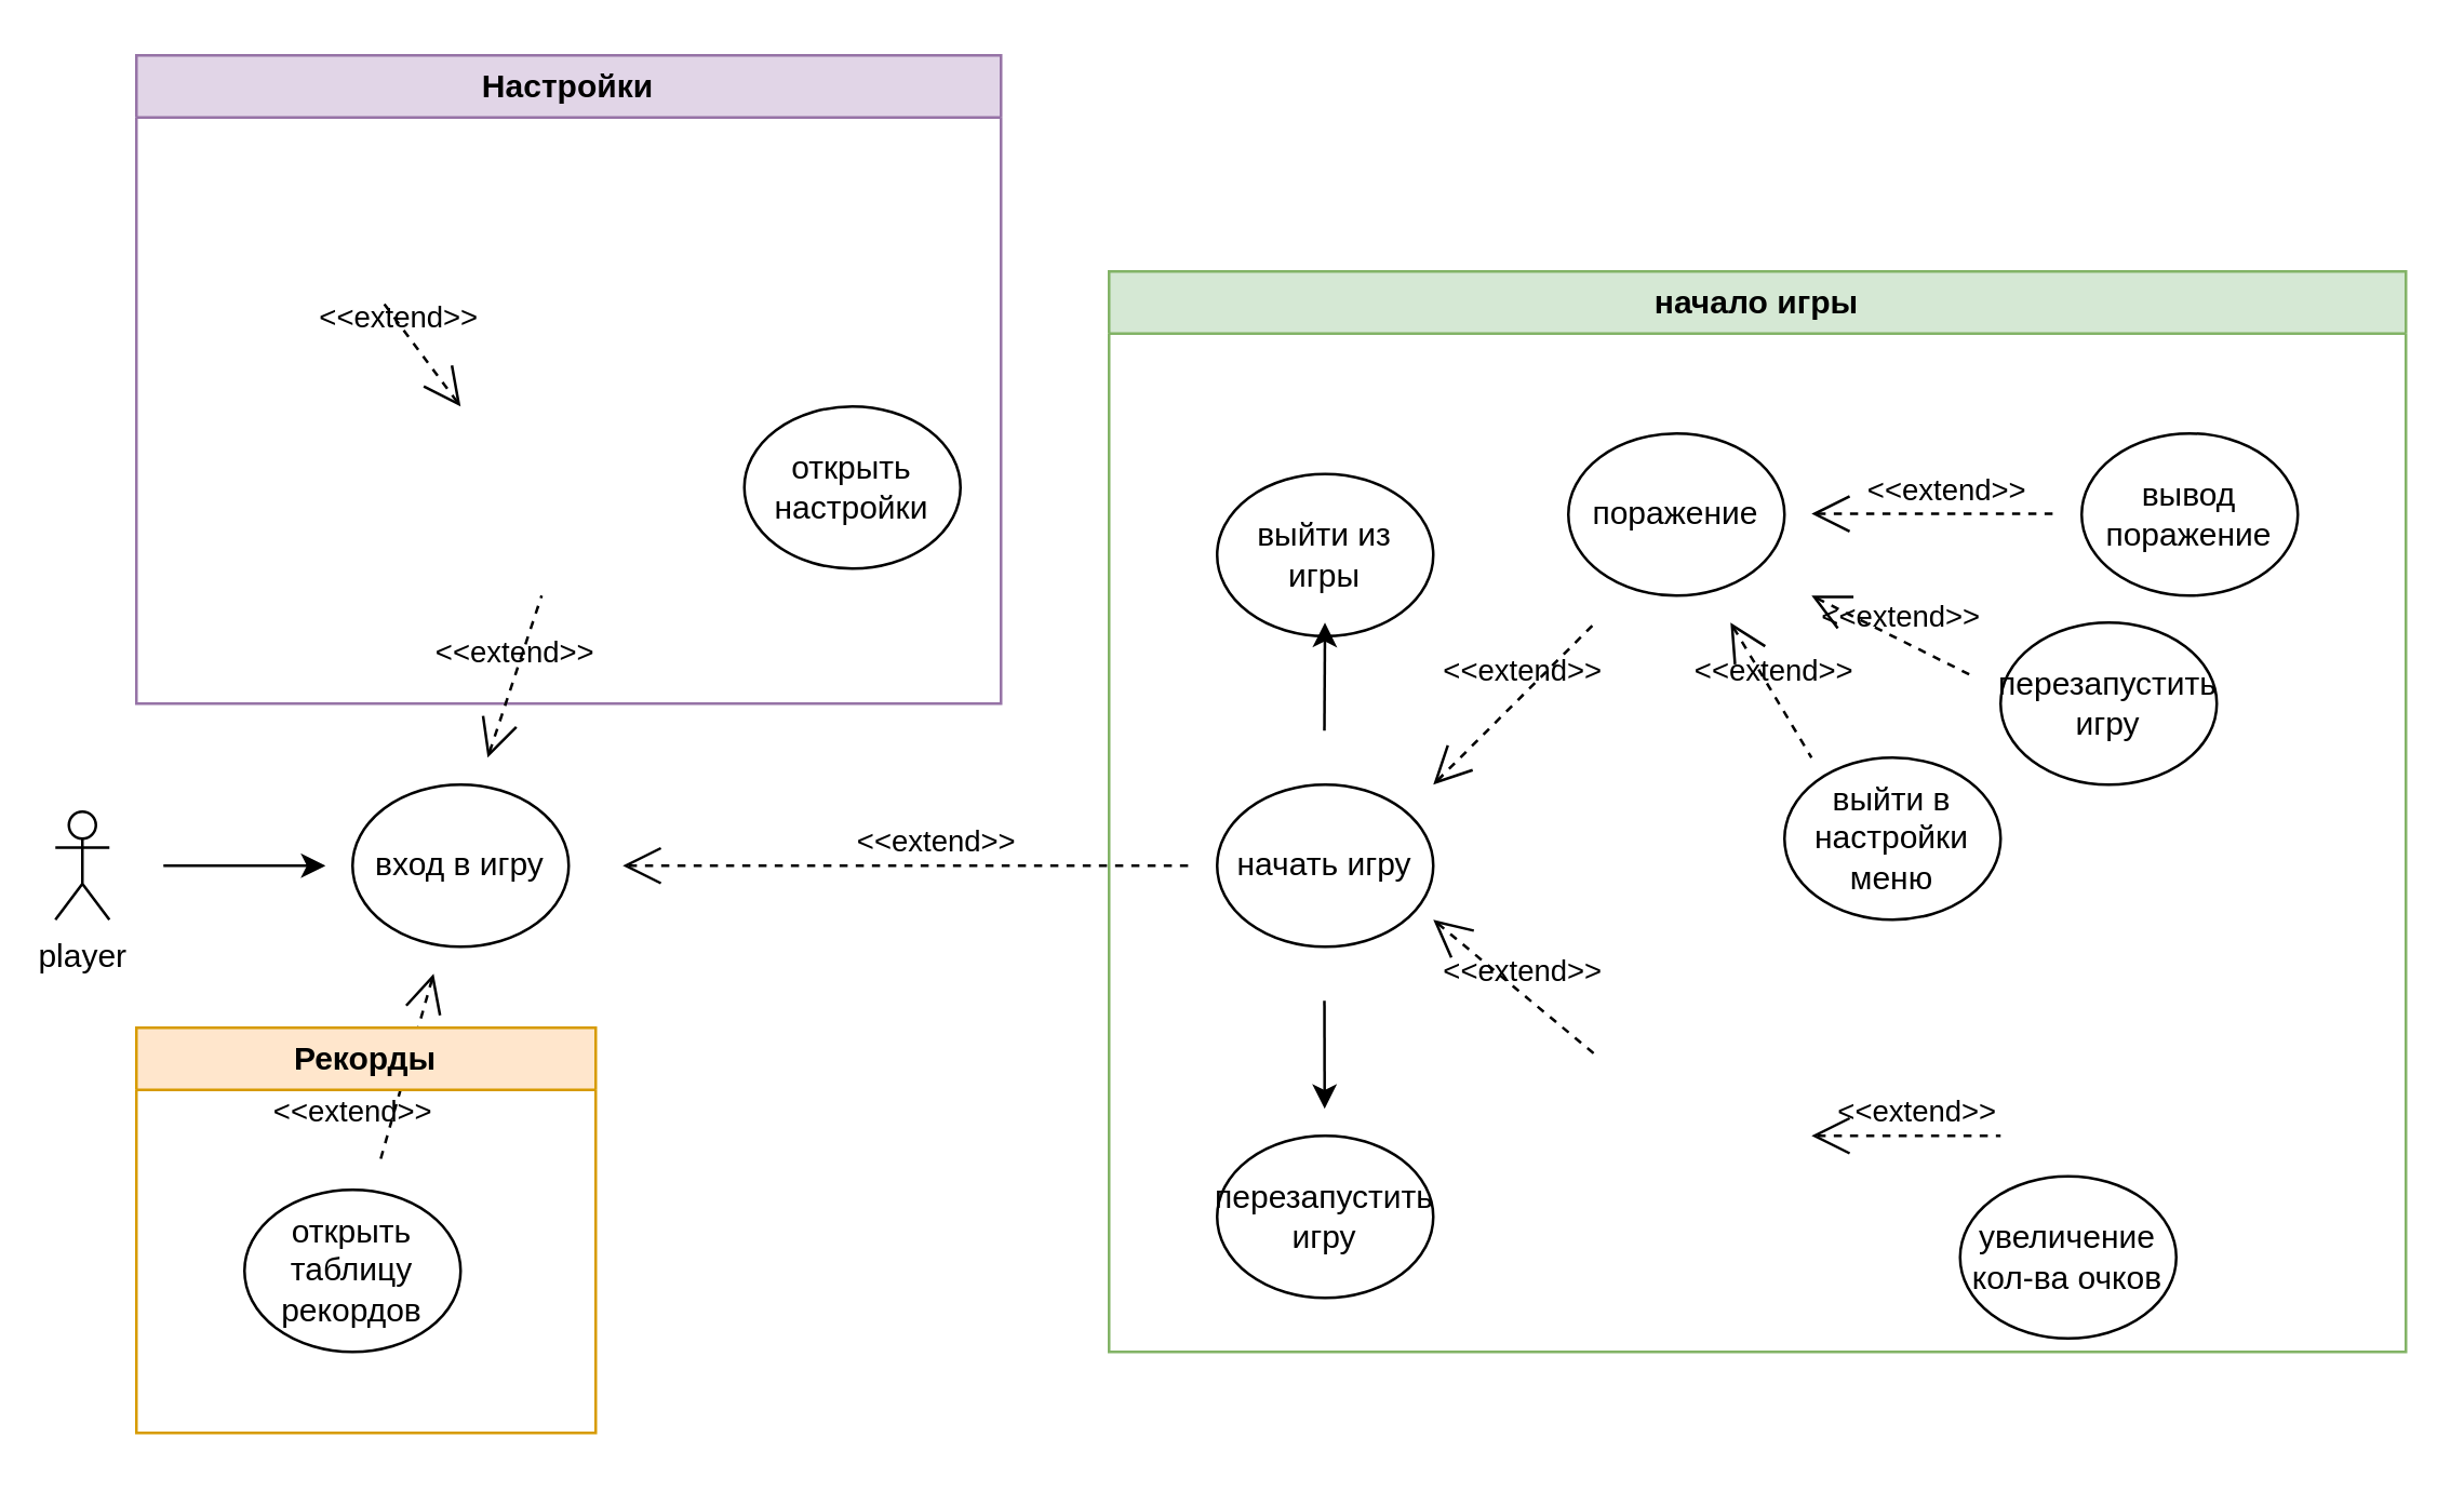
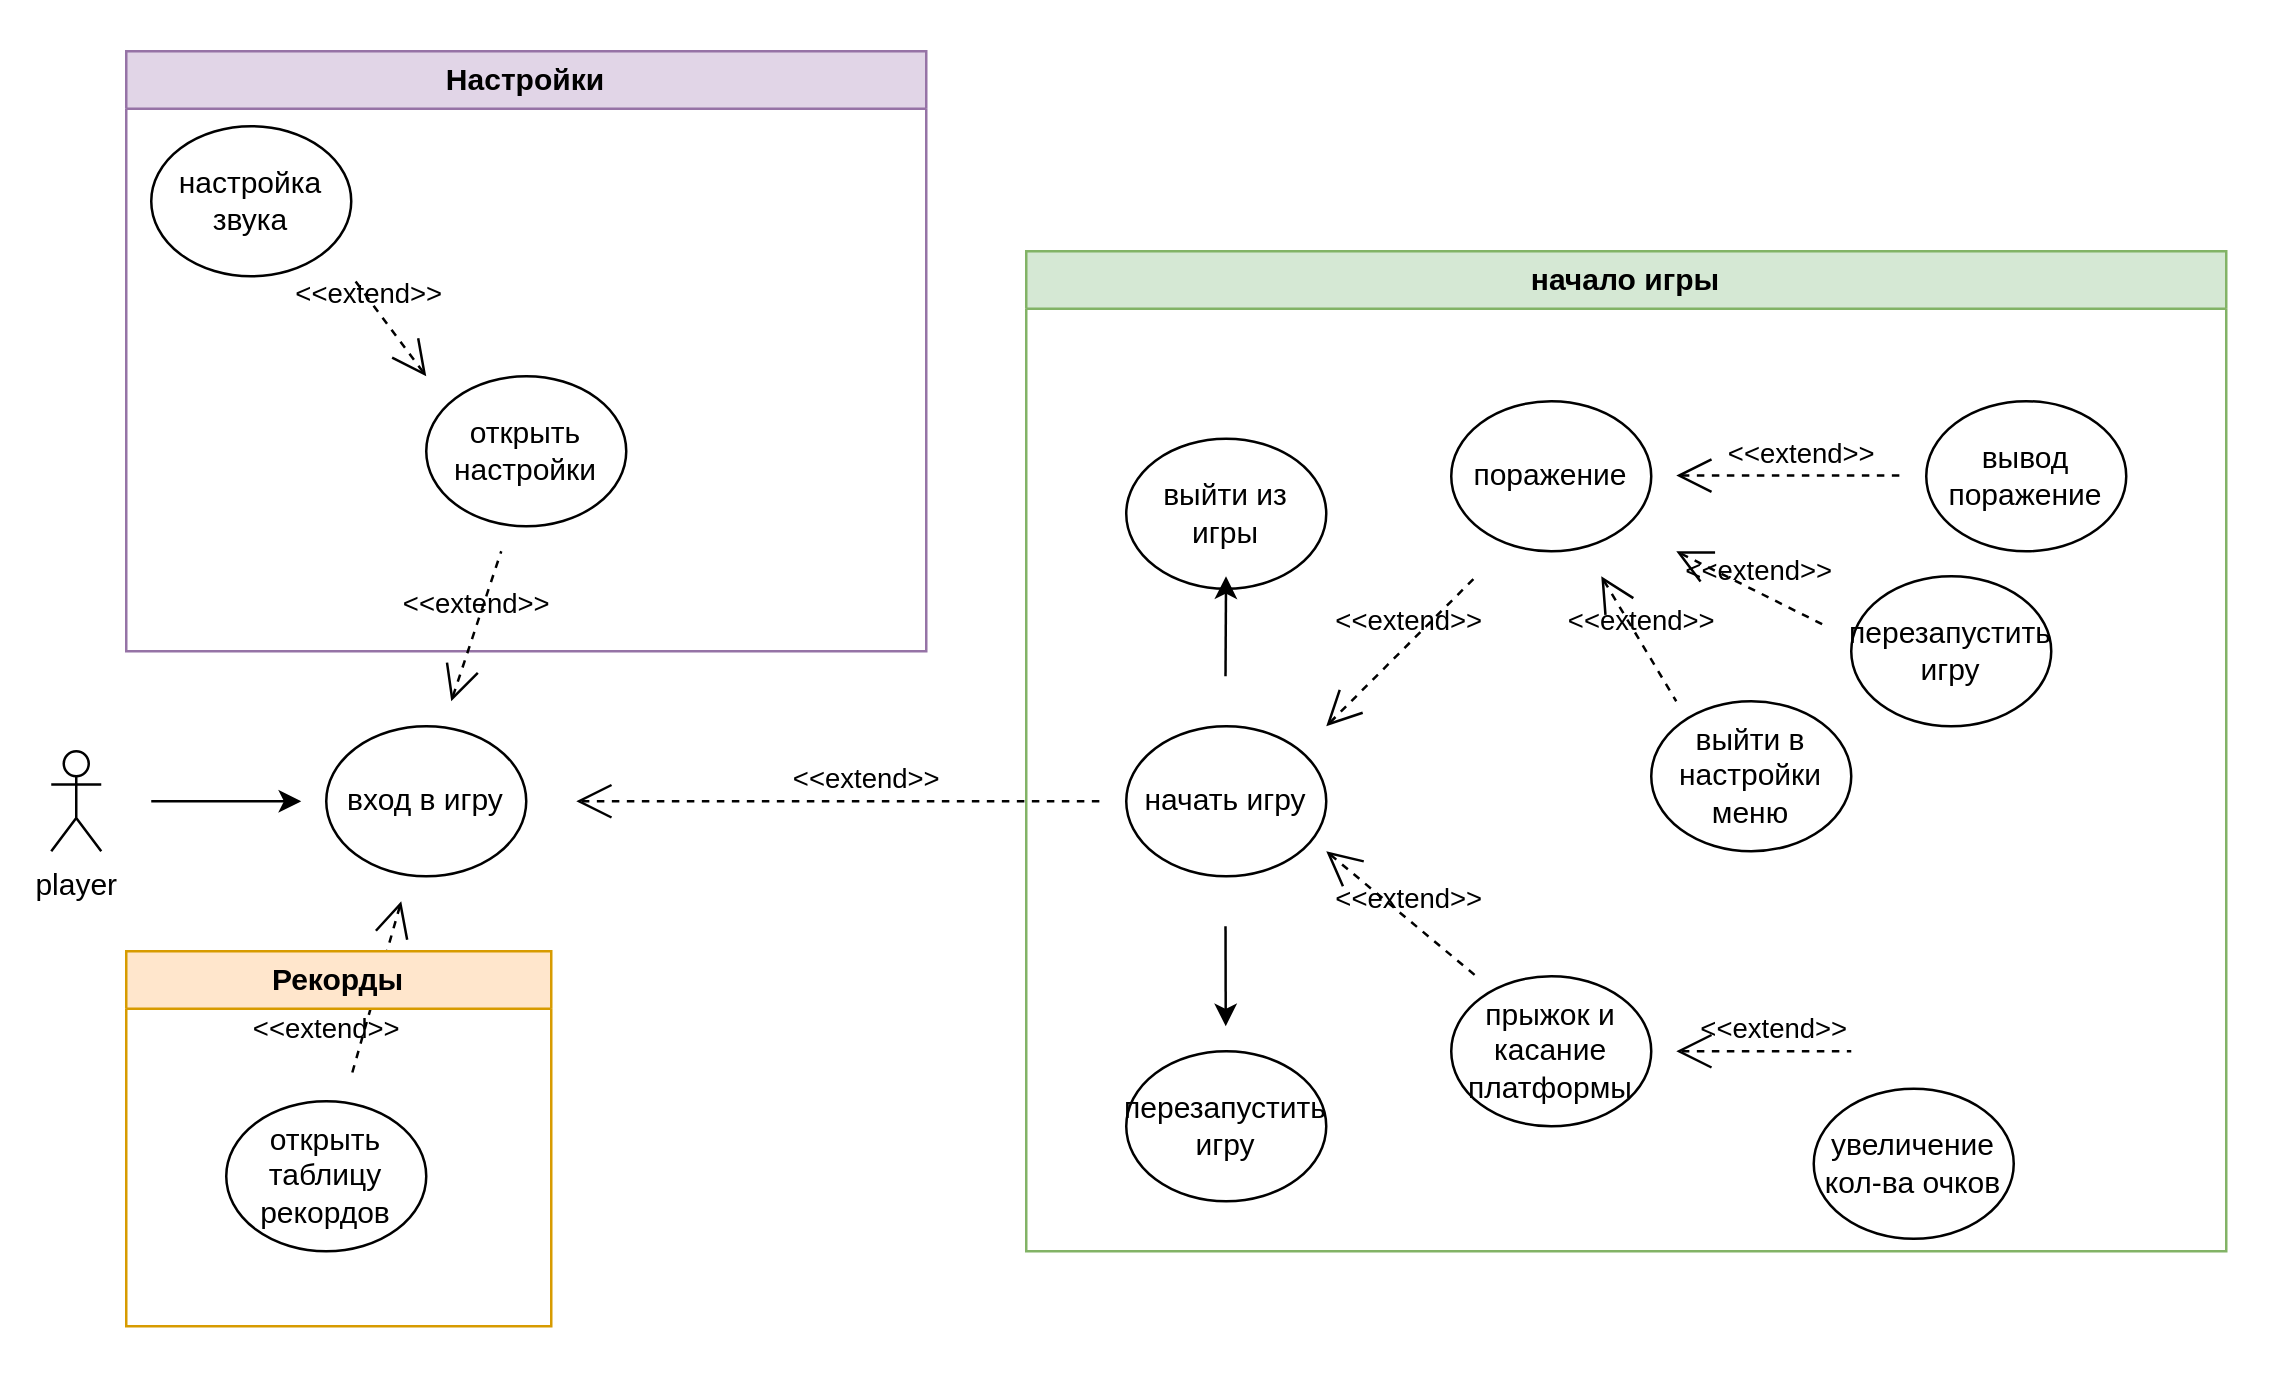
  <mxCell id="0" />
  <mxCell id="1" parent="0" />
  <mxCell id="2" value="player" style="shape=umlActor;verticalLabelPosition=bottom;verticalAlign=top;html=1;outlineConnect=0;" vertex="1" parent="1"><mxGeometry x="20" y="300" width="20" height="40" as="geometry" /></mxCell>
  <mxCell id="3" value="" style="endArrow=classic;html=1;rounded=0;" edge="1" parent="1"><mxGeometry width="50" height="50" relative="1" as="geometry"><mxPoint x="60" y="320" as="sourcePoint" /><mxPoint x="120" y="320.02" as="targetPoint" /><Array as="points"><mxPoint x="80" y="320.02" /></Array></mxGeometry></mxCell>
  <mxCell id="4" value="вход в игру" style="ellipse;whiteSpace=wrap;html=1;" vertex="1" parent="1"><mxGeometry x="130" y="290" width="80" height="60" as="geometry" /></mxCell>
  <mxCell id="5" value="Настройки" style="swimlane;whiteSpace=wrap;html=1;fillColor=#e1d5e7;strokeColor=#9673a6;" vertex="1" parent="1"><mxGeometry x="50" y="20" width="320" height="240" as="geometry" /></mxCell>
- <mxCell id="7" value="открыть настройки" style="ellipse;whiteSpace=wrap;html=1;" vertex="1" parent="5"><mxGeometry x="225" y="130" width="80" height="60" as="geometry" /></mxCell>
+ <mxCell id="6" value="настройка звука" style="ellipse;whiteSpace=wrap;html=1;" vertex="1" parent="5"><mxGeometry x="10" y="30" width="80" height="60" as="geometry" /></mxCell>
+ <mxCell id="7" value="открыть настройки" style="ellipse;whiteSpace=wrap;html=1;" vertex="1" parent="5"><mxGeometry x="120" y="130" width="80" height="60" as="geometry" /></mxCell>
  <mxCell id="8" value="&amp;lt;&amp;lt;extend&amp;gt;&amp;gt;" style="edgeStyle=none;html=1;startArrow=open;endArrow=none;startSize=12;verticalAlign=bottom;dashed=1;labelBackgroundColor=none;rounded=0;" edge="1" parent="5"><mxGeometry x="0.318" y="4" width="160" relative="1" as="geometry"><mxPoint x="120" y="130" as="sourcePoint" /><mxPoint x="90.28" y="90" as="targetPoint" /><Array as="points"><mxPoint x="90" y="89.79" /></Array><mxPoint as="offset" /></mxGeometry></mxCell>
  <mxCell id="9" value="&amp;lt;&amp;lt;extend&amp;gt;&amp;gt;" style="edgeStyle=none;html=1;startArrow=open;endArrow=none;startSize=12;verticalAlign=bottom;dashed=1;labelBackgroundColor=none;rounded=0;" edge="1" parent="5"><mxGeometry width="160" relative="1" as="geometry"><mxPoint x="130" y="260" as="sourcePoint" /><mxPoint x="150" y="200" as="targetPoint" /></mxGeometry></mxCell>
  <mxCell id="10" value="&amp;lt;&amp;lt;extend&amp;gt;&amp;gt;" style="edgeStyle=none;html=1;startArrow=open;endArrow=none;startSize=12;verticalAlign=bottom;dashed=1;labelBackgroundColor=none;rounded=0;" edge="1" parent="1"><mxGeometry x="0.811" y="-12" width="160" relative="1" as="geometry"><mxPoint x="160" y="360" as="sourcePoint" /><mxPoint x="140" y="430" as="targetPoint" /><mxPoint as="offset" /></mxGeometry></mxCell>
  <mxCell id="11" value="Рекорды" style="swimlane;whiteSpace=wrap;html=1;fillColor=#ffe6cc;strokeColor=#d79b00;" vertex="1" parent="1"><mxGeometry x="50" y="380" width="170" height="150" as="geometry" /></mxCell>
  <mxCell id="12" value="открыть таблицу рекордов" style="ellipse;whiteSpace=wrap;html=1;" vertex="1" parent="11"><mxGeometry x="40" y="60" width="80" height="60" as="geometry" /></mxCell>
  <mxCell id="13" value="&amp;lt;&amp;lt;extend&amp;gt;&amp;gt;" style="edgeStyle=none;html=1;startArrow=open;endArrow=none;startSize=12;verticalAlign=bottom;dashed=1;labelBackgroundColor=none;rounded=0;" edge="1" parent="1"><mxGeometry x="0.1" width="160" relative="1" as="geometry"><mxPoint x="230" y="320" as="sourcePoint" /><mxPoint x="440" y="320" as="targetPoint" /><mxPoint as="offset" /></mxGeometry></mxCell>
  <mxCell id="14" value="начало игры" style="swimlane;whiteSpace=wrap;html=1;fillColor=#d5e8d4;strokeColor=#82b366;" vertex="1" parent="1"><mxGeometry x="410" y="100" width="480" height="400" as="geometry" /></mxCell>
  <mxCell id="15" value="начать игру" style="ellipse;whiteSpace=wrap;html=1;" vertex="1" parent="14"><mxGeometry x="40" y="190" width="80" height="60" as="geometry" /></mxCell>
  <mxCell id="16" value="" style="endArrow=classic;html=1;rounded=0;" edge="1" parent="14"><mxGeometry width="50" height="50" relative="1" as="geometry"><mxPoint x="79.71" y="270" as="sourcePoint" /><mxPoint x="79.79" y="310" as="targetPoint" /></mxGeometry></mxCell>
  <mxCell id="17" value="перезапустить игру" style="ellipse;whiteSpace=wrap;html=1;" vertex="1" parent="14"><mxGeometry x="40" y="320" width="80" height="60" as="geometry" /></mxCell>
  <mxCell id="18" value="выйти из игры" style="ellipse;whiteSpace=wrap;html=1;" vertex="1" parent="14"><mxGeometry x="40" y="75" width="80" height="60" as="geometry" /></mxCell>
  <mxCell id="19" value="" style="endArrow=classic;html=1;rounded=0;entryX=0.5;entryY=1;entryDx=0;entryDy=0;" edge="1" parent="14"><mxGeometry width="50" height="50" relative="1" as="geometry"><mxPoint x="79.71" y="170" as="sourcePoint" /><mxPoint x="79.91" y="130" as="targetPoint" /></mxGeometry></mxCell>
  <mxCell id="20" value="&amp;lt;&amp;lt;extend&amp;gt;&amp;gt;" style="edgeStyle=none;html=1;startArrow=open;endArrow=none;startSize=12;verticalAlign=bottom;dashed=1;labelBackgroundColor=none;rounded=0;" edge="1" parent="14"><mxGeometry x="0.1" width="160" relative="1" as="geometry"><mxPoint x="120" y="190" as="sourcePoint" /><mxPoint x="180" y="130" as="targetPoint" /><mxPoint as="offset" /></mxGeometry></mxCell>
  <mxCell id="21" value="поражение" style="ellipse;whiteSpace=wrap;html=1;" vertex="1" parent="14"><mxGeometry x="170" y="60" width="80" height="60" as="geometry" /></mxCell>
  <mxCell id="22" value="&amp;lt;&amp;lt;extend&amp;gt;&amp;gt;" style="edgeStyle=none;html=1;startArrow=open;endArrow=none;startSize=12;verticalAlign=bottom;dashed=1;labelBackgroundColor=none;rounded=0;" edge="1" parent="14"><mxGeometry x="0.1" width="160" relative="1" as="geometry"><mxPoint x="260" y="89.71" as="sourcePoint" /><mxPoint x="350" y="89.71" as="targetPoint" /><mxPoint as="offset" /></mxGeometry></mxCell>
  <mxCell id="23" value="вывод поражение" style="ellipse;whiteSpace=wrap;html=1;" vertex="1" parent="14"><mxGeometry x="360" y="60" width="80" height="60" as="geometry" /></mxCell>
  <mxCell id="24" value="&amp;lt;&amp;lt;extend&amp;gt;&amp;gt;" style="edgeStyle=none;html=1;startArrow=open;endArrow=none;startSize=12;verticalAlign=bottom;dashed=1;labelBackgroundColor=none;rounded=0;" edge="1" parent="14"><mxGeometry x="0.1" width="160" relative="1" as="geometry"><mxPoint x="260" y="120" as="sourcePoint" /><mxPoint x="320" y="150" as="targetPoint" /><mxPoint as="offset" /></mxGeometry></mxCell>
  <mxCell id="25" value="перезапустить игру" style="ellipse;whiteSpace=wrap;html=1;" vertex="1" parent="14"><mxGeometry x="330" y="130" width="80" height="60" as="geometry" /></mxCell>
  <mxCell id="26" value="&amp;lt;&amp;lt;extend&amp;gt;&amp;gt;" style="edgeStyle=none;html=1;startArrow=open;endArrow=none;startSize=12;verticalAlign=bottom;dashed=1;labelBackgroundColor=none;rounded=0;" edge="1" parent="14"><mxGeometry x="0.1" width="160" relative="1" as="geometry"><mxPoint x="230" y="130" as="sourcePoint" /><mxPoint x="260" y="180" as="targetPoint" /><mxPoint as="offset" /></mxGeometry></mxCell>
  <mxCell id="27" value="выйти в настройки меню" style="ellipse;whiteSpace=wrap;html=1;" vertex="1" parent="14"><mxGeometry x="250" y="180" width="80" height="60" as="geometry" /></mxCell>
  <mxCell id="28" value="&amp;lt;&amp;lt;extend&amp;gt;&amp;gt;" style="edgeStyle=none;html=1;startArrow=open;endArrow=none;startSize=12;verticalAlign=bottom;dashed=1;labelBackgroundColor=none;rounded=0;" edge="1" parent="14"><mxGeometry x="0.1" width="160" relative="1" as="geometry"><mxPoint x="120" y="240" as="sourcePoint" /><mxPoint x="180" y="290" as="targetPoint" /><mxPoint as="offset" /></mxGeometry></mxCell>
+ <mxCell id="29" value="прыжок и касание платформы" style="ellipse;whiteSpace=wrap;html=1;" vertex="1" parent="14"><mxGeometry x="170" y="290" width="80" height="60" as="geometry" /></mxCell>
  <mxCell id="30" value="&amp;lt;&amp;lt;extend&amp;gt;&amp;gt;" style="edgeStyle=none;html=1;startArrow=open;endArrow=none;startSize=12;verticalAlign=bottom;dashed=1;labelBackgroundColor=none;rounded=0;" edge="1" parent="14"><mxGeometry x="0.1" width="160" relative="1" as="geometry"><mxPoint x="260" y="320" as="sourcePoint" /><mxPoint x="330" y="320" as="targetPoint" /><mxPoint as="offset" /></mxGeometry></mxCell>
  <mxCell id="31" value="увеличение кол-ва очков" style="ellipse;whiteSpace=wrap;html=1;" vertex="1" parent="14"><mxGeometry x="315" y="335" width="80" height="60" as="geometry" /></mxCell>
